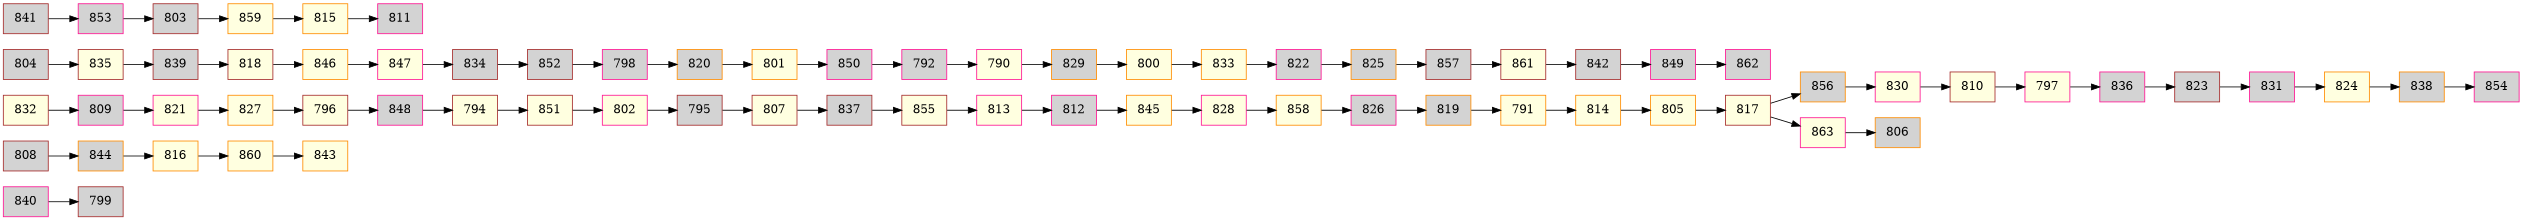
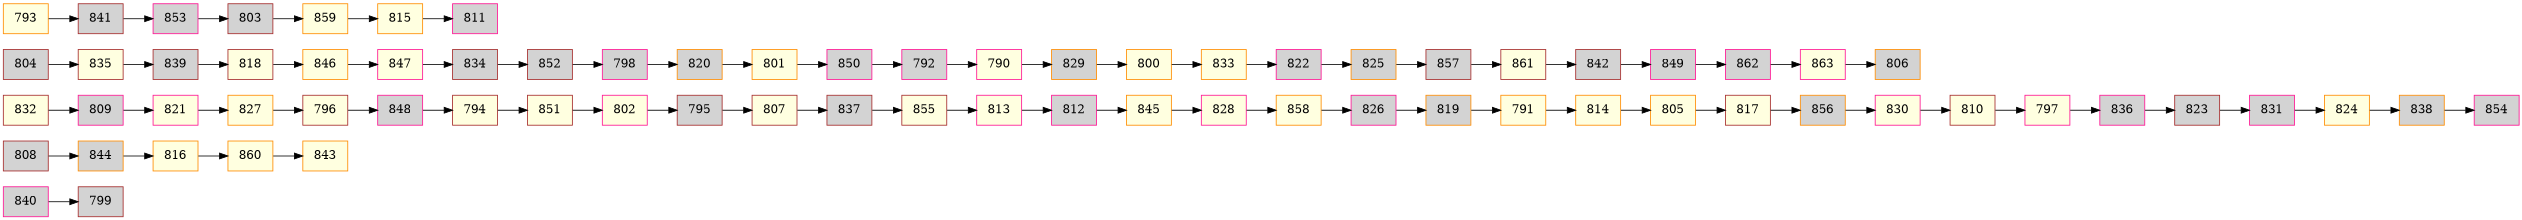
  digraph {
    rankdir=LR
    node [color=deeppink fillcolor=lightgrey shape=record style=filled]
    n1 [label="{840}"]
    n2 [color=brown label="{799}"]
    n3 [color=brown label="{808}"]
    n4 [color=darkorange label="{844}"]
    n5 [color=darkorange fillcolor=lightyellow label="{816}"]
    n6 [color=darkorange fillcolor=lightyellow label="{860}"]
    n7 [color=darkorange fillcolor=lightyellow label="{843}"]
    n8 [color=brown fillcolor=lightyellow label="{832}"]
    n9 [label="{809}"]
    n10 [fillcolor=lightyellow label="{821}"]
    n11 [color=darkorange fillcolor=lightyellow label="{827}"]
    n12 [color=brown fillcolor=lightyellow label="{796}"]
    n13 [label="{848}"]
    n14 [color=brown fillcolor=lightyellow label="{794}"]
    n15 [color=brown fillcolor=lightyellow label="{851}"]
    n16 [fillcolor=lightyellow label="{802}"]
    n17 [color=brown label="{795}"]
    n18 [color=brown fillcolor=lightyellow label="{807}"]
    n19 [color=brown label="{837}"]
    n20 [color=brown fillcolor=lightyellow label="{855}"]
    n21 [fillcolor=lightyellow label="{813}"]
    n22 [label="{812}"]
    n23 [color=darkorange fillcolor=lightyellow label="{845}"]
    n24 [fillcolor=lightyellow label="{828}"]
    n25 [color=darkorange fillcolor=lightyellow label="{858}"]
    n26 [label="{826}"]
    n27 [color=darkorange label="{819}"]
    n28 [color=darkorange fillcolor=lightyellow label="{791}"]
    n29 [color=darkorange fillcolor=lightyellow label="{814}"]
    n30 [color=darkorange fillcolor=lightyellow label="{805}"]
    n31 [color=brown fillcolor=lightyellow label="{817}"]
    n32 [color=darkorange label="{856}"]
    n33 [fillcolor=lightyellow label="{830}"]
    n34 [color=brown fillcolor=lightyellow label="{810}"]
    n35 [fillcolor=lightyellow label="{797}"]
    n36 [label="{836}"]
    n37 [color=brown label="{823}"]
    n38 [label="{831}"]
    n39 [color=darkorange fillcolor=lightyellow label="{824}"]
    n40 [color=darkorange label="{838}"]
    n41 [label="{854}"]
    n42 [color=brown label="{804}"]
    n43 [color=brown fillcolor=lightyellow label="{835}"]
    n44 [color=brown label="{839}"]
    n45 [color=brown fillcolor=lightyellow label="{818}"]
    n46 [color=darkorange fillcolor=lightyellow label="{846}"]
    n47 [fillcolor=lightyellow label="{847}"]
    n48 [color=brown label="{834}"]
    n49 [color=brown label="{852}"]
    n50 [label="{798}"]
    n51 [color=darkorange label="{820}"]
    n52 [color=darkorange fillcolor=lightyellow label="{801}"]
    n53 [label="{850}"]
    n54 [label="{792}"]
    n55 [fillcolor=lightyellow label="{790}"]
    n56 [color=darkorange label="{829}"]
    n57 [color=darkorange fillcolor=lightyellow label="{800}"]
    n58 [color=darkorange fillcolor=lightyellow label="{833}"]
    n59 [label="{822}"]
    n60 [color=darkorange label="{825}"]
    n61 [color=brown label="{857}"]
    n62 [color=brown fillcolor=lightyellow label="{861}"]
    n63 [color=brown label="{842}"]
    n64 [label="{849}"]
    n65 [label="{862}"]
    n66 [fillcolor=lightyellow label="{863}"]
    n67 [color=darkorange label="{806}"]
+   n68 [color=darkorange fillcolor=lightyellow label="{793}"]
    n69 [color=brown label="{841}"]
    n70 [label="{853}"]
    n71 [color=brown label="{803}"]
    n72 [color=darkorange fillcolor=lightyellow label="{859}"]
    n73 [color=darkorange fillcolor=lightyellow label="{815}"]
    n74 [label="{811}"]
    n1 -> n2
    n3 -> n4
    n4 -> n5
    n5 -> n6
    n6 -> n7
    n8 -> n9
    n9 -> n10
    n10 -> n11
    n11 -> n12
    n12 -> n13
    n13 -> n14
    n14 -> n15
    n15 -> n16
    n16 -> n17
    n17 -> n18
    n18 -> n19
    n19 -> n20
    n20 -> n21
    n21 -> n22
    n22 -> n23
    n23 -> n24
    n24 -> n25
    n25 -> n26
    n26 -> n27
    n27 -> n28
    n28 -> n29
    n29 -> n30
    n30 -> n31
    n31 -> n32
    n32 -> n33
    n33 -> n34
    n34 -> n35
    n35 -> n36
    n36 -> n37
    n37 -> n38
    n38 -> n39
    n39 -> n40
    n40 -> n41
    n42 -> n43
    n43 -> n44
    n44 -> n45
    n45 -> n46
    n46 -> n47
    n47 -> n48
    n48 -> n49
    n49 -> n50
    n50 -> n51
    n51 -> n52
    n52 -> n53
    n53 -> n54
    n54 -> n55
    n55 -> n56
    n56 -> n57
    n57 -> n58
    n58 -> n59
    n59 -> n60
    n60 -> n61
    n61 -> n62
    n62 -> n63
    n63 -> n64
    n64 -> n65
-   n31 -> n66
+   n65 -> n66
    n66 -> n67
+   n68 -> n69
    n69 -> n70
    n70 -> n71
    n71 -> n72
    n72 -> n73
    n73 -> n74
  }
